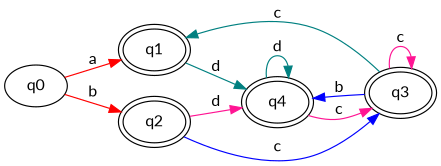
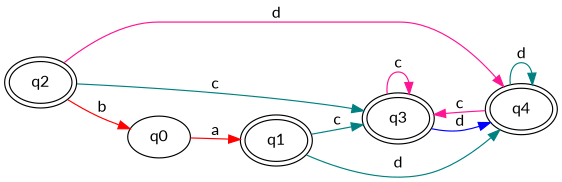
  digraph {
    fontname=Lato
    rankdir=LR
    node [fontname=Lato peripheries=2]
    edge [color=teal fontname=Lato]
    q1
    q3
    q4
    q0 [peripheries=""]
    q2
-   q3 -> q1 [label=c]
+   q1 -> q3 [label=c]
    q1 -> q4 [label=d]
    q3 -> q3 [color=deeppink label=c]
-   q3 -> q4 [color=blue label=b]
+   q3 -> q4 [color=blue label=d]
    q4 -> q3 [color=deeppink label=c]
    q4 -> q4 [label=d]
    q0 -> q1 [color=red label=a]
-   q0 -> q2 [color=red label=b]
-   q2 -> q3 [color=blue label=c]
+   q2 -> q0 [color=red label=b]
+   q2 -> q3 [label=c]
    q2 -> q4 [color=deeppink label=d]
  }
